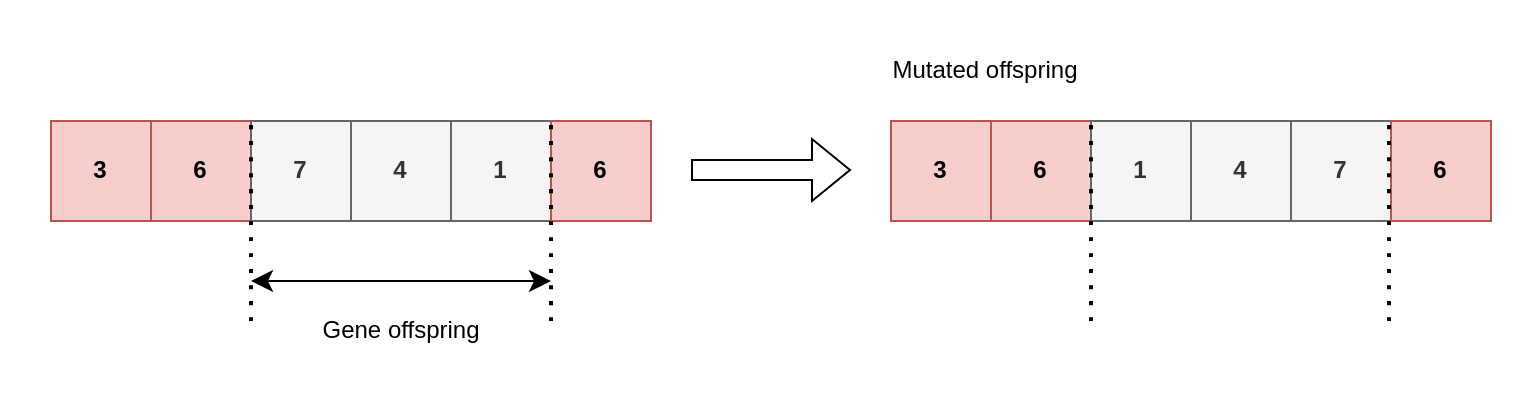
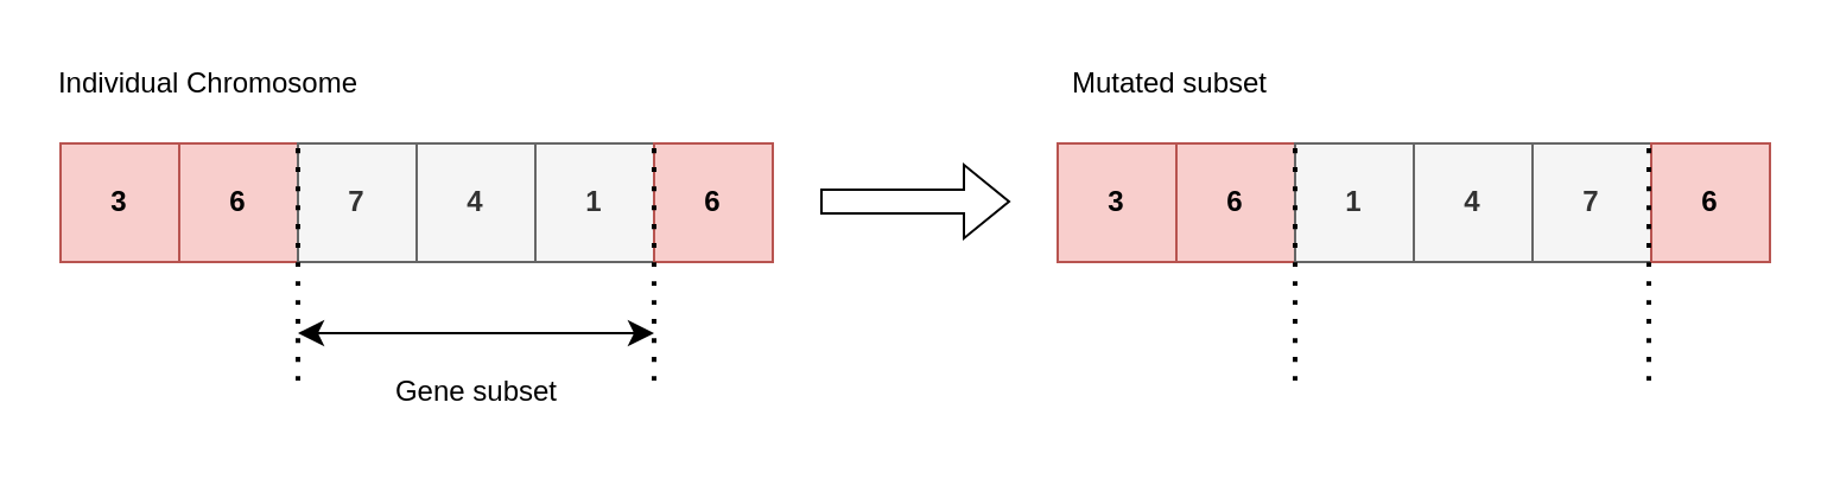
  <mxCell id="0" />
  <mxCell id="1" parent="0" />
  <mxCell id="2" value="6" style="rounded=0;whiteSpace=wrap;html=1;fillColor=#f8cecc;strokeColor=#b85450;fontStyle=1" parent="1" vertex="1"><mxGeometry x="75" y="60" width="50" height="50" as="geometry" /></mxCell>
  <mxCell id="3" value="7" style="rounded=0;whiteSpace=wrap;html=1;fontStyle=1;fillColor=#f5f5f5;fontColor=#333333;strokeColor=#666666;" parent="1" vertex="1"><mxGeometry x="125" y="60" width="50" height="50" as="geometry" /></mxCell>
  <mxCell id="4" value="4" style="rounded=0;whiteSpace=wrap;html=1;fillColor=#f5f5f5;strokeColor=#666666;fontStyle=1;fontColor=#333333;" parent="1" vertex="1"><mxGeometry x="175" y="60" width="50" height="50" as="geometry" /></mxCell>
  <mxCell id="5" value="1" style="rounded=0;whiteSpace=wrap;html=1;fillColor=#f5f5f5;strokeColor=#666666;fontStyle=1;fontColor=#333333;" parent="1" vertex="1"><mxGeometry x="225" y="60" width="50" height="50" as="geometry" /></mxCell>
  <mxCell id="6" value="6" style="rounded=0;whiteSpace=wrap;html=1;fillColor=#f8cecc;strokeColor=#b85450;fontStyle=1" parent="1" vertex="1"><mxGeometry x="275" y="60" width="50" height="50" as="geometry" /></mxCell>
  <mxCell id="7" value="3" style="rounded=0;whiteSpace=wrap;html=1;fillColor=#f8cecc;strokeColor=#b85450;fontStyle=1" parent="1" vertex="1"><mxGeometry x="25" y="60" width="50" height="50" as="geometry" /></mxCell>
  <mxCell id="8" value="" style="shape=flexArrow;endArrow=classic;html=1;rounded=0;fontStyle=1" parent="1" edge="1"><mxGeometry width="50" height="50" relative="1" as="geometry"><mxPoint x="345" y="84.5" as="sourcePoint" /><mxPoint x="425" y="84.5" as="targetPoint" /></mxGeometry></mxCell>
+ <mxCell id="9" value="Individual Chromosome" style="text;html=1;align=center;verticalAlign=middle;whiteSpace=wrap;rounded=0;fontStyle=0" parent="1" vertex="1"><mxGeometry x="20" y="20" width="135" height="30" as="geometry" /></mxCell>
  <mxCell id="10" value="6" style="rounded=0;whiteSpace=wrap;html=1;fillColor=#f8cecc;strokeColor=#b85450;fontStyle=1" parent="1" vertex="1"><mxGeometry x="495" y="60" width="50" height="50" as="geometry" /></mxCell>
  <mxCell id="11" value="1" style="rounded=0;whiteSpace=wrap;html=1;fillColor=#f5f5f5;strokeColor=#666666;fontStyle=1;fontColor=#333333;" parent="1" vertex="1"><mxGeometry x="545" y="60" width="50" height="50" as="geometry" /></mxCell>
  <mxCell id="12" value="4" style="rounded=0;whiteSpace=wrap;html=1;fillColor=#f5f5f5;strokeColor=#666666;fontStyle=1;fontColor=#333333;" parent="1" vertex="1"><mxGeometry x="595" y="60" width="50" height="50" as="geometry" /></mxCell>
  <mxCell id="13" value="7" style="rounded=0;whiteSpace=wrap;html=1;fillColor=#f5f5f5;strokeColor=#666666;fontStyle=1;fontColor=#333333;" parent="1" vertex="1"><mxGeometry x="645" y="60" width="50" height="50" as="geometry" /></mxCell>
  <mxCell id="14" value="6" style="rounded=0;whiteSpace=wrap;html=1;fillColor=#f8cecc;strokeColor=#b85450;fontStyle=1" parent="1" vertex="1"><mxGeometry x="695" y="60" width="50" height="50" as="geometry" /></mxCell>
  <mxCell id="15" value="3" style="rounded=0;whiteSpace=wrap;html=1;fillColor=#f8cecc;strokeColor=#b85450;fontStyle=1" parent="1" vertex="1"><mxGeometry x="445" y="60" width="50" height="50" as="geometry" /></mxCell>
- <mxCell id="16" value="Mutated offspring" style="text;html=1;align=center;verticalAlign=middle;whiteSpace=wrap;rounded=0;fontStyle=0" parent="1" vertex="1"><mxGeometry x="425" y="20" width="135" height="30" as="geometry" /></mxCell>
+ <mxCell id="16" value="Mutated subset" style="text;html=1;align=center;verticalAlign=middle;whiteSpace=wrap;rounded=0;fontStyle=0" parent="1" vertex="1"><mxGeometry x="425" y="20" width="135" height="30" as="geometry" /></mxCell>
  <mxCell id="17" value="" style="endArrow=none;dashed=1;html=1;dashPattern=1 3;strokeWidth=2;rounded=0;fontSize=12;startSize=8;endSize=8;curved=1;entryX=1;entryY=0;entryDx=0;entryDy=0;" edge="1" parent="1" target="2"><mxGeometry width="50" height="50" relative="1" as="geometry"><mxPoint x="125" y="160" as="sourcePoint" /><mxPoint x="135" y="160" as="targetPoint" /></mxGeometry></mxCell>
  <mxCell id="18" value="" style="endArrow=none;dashed=1;html=1;dashPattern=1 3;strokeWidth=2;rounded=0;fontSize=12;startSize=8;endSize=8;curved=1;entryX=1;entryY=0;entryDx=0;entryDy=0;" edge="1" parent="1"><mxGeometry width="50" height="50" relative="1" as="geometry"><mxPoint x="275" y="160" as="sourcePoint" /><mxPoint x="275" y="60" as="targetPoint" /></mxGeometry></mxCell>
  <mxCell id="19" value="" style="endArrow=none;dashed=1;html=1;dashPattern=1 3;strokeWidth=2;rounded=0;fontSize=12;startSize=8;endSize=8;curved=1;entryX=1;entryY=0;entryDx=0;entryDy=0;" edge="1" parent="1"><mxGeometry width="50" height="50" relative="1" as="geometry"><mxPoint x="545" y="160" as="sourcePoint" /><mxPoint x="545" y="60" as="targetPoint" /></mxGeometry></mxCell>
  <mxCell id="20" value="" style="endArrow=none;dashed=1;html=1;dashPattern=1 3;strokeWidth=2;rounded=0;fontSize=12;startSize=8;endSize=8;curved=1;entryX=1;entryY=0;entryDx=0;entryDy=0;" edge="1" parent="1"><mxGeometry width="50" height="50" relative="1" as="geometry"><mxPoint x="694" y="160" as="sourcePoint" /><mxPoint x="694" y="60" as="targetPoint" /></mxGeometry></mxCell>
  <mxCell id="21" value="" style="endArrow=classic;startArrow=classic;html=1;rounded=0;fontSize=12;startSize=8;endSize=8;curved=1;" edge="1" parent="1"><mxGeometry width="50" height="50" relative="1" as="geometry"><mxPoint x="125" y="140" as="sourcePoint" /><mxPoint x="275" y="140" as="targetPoint" /></mxGeometry></mxCell>
- <mxCell id="22" value="Gene offspring" style="text;html=1;align=center;verticalAlign=middle;whiteSpace=wrap;rounded=0;fontStyle=0" vertex="1" parent="1"><mxGeometry x="132.5" y="150" width="135" height="30" as="geometry" /></mxCell>
+ <mxCell id="22" value="Gene subset" style="text;html=1;align=center;verticalAlign=middle;whiteSpace=wrap;rounded=0;fontStyle=0" vertex="1" parent="1"><mxGeometry x="132.5" y="150" width="135" height="30" as="geometry" /></mxCell>
